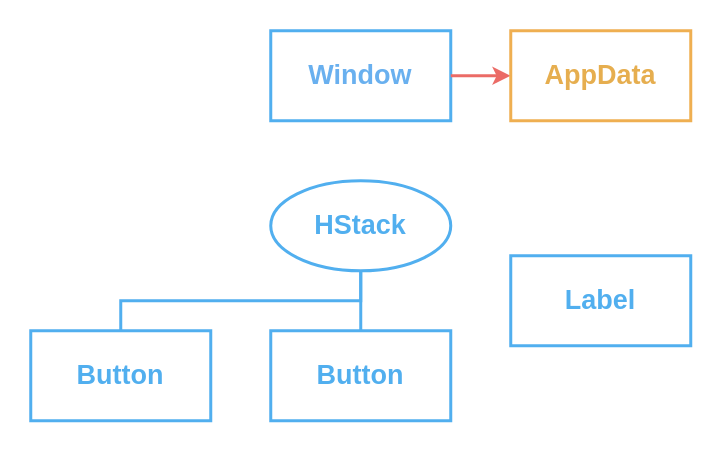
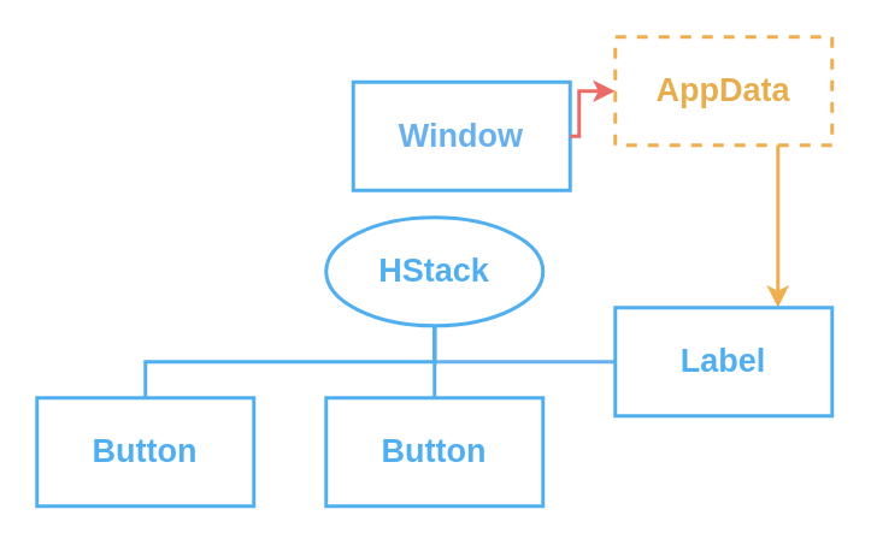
  <mxCell id="0" />
  <mxCell id="1" parent="0" />
- <mxCell id="3" value="&lt;font color=&quot;#69b0ef&quot; style=&quot;font-size: 18px;&quot;&gt;&lt;b&gt;Window&lt;/b&gt;&lt;/font&gt;" style="rounded=0;whiteSpace=wrap;html=1;strokeColor=#51AFEF;strokeWidth=2;fillColor=none;" parent="1" vertex="1"><mxGeometry x="180" y="20" width="120" height="60" as="geometry" /></mxCell>
+ <mxCell id="2" style="edgeStyle=orthogonalEdgeStyle;rounded=0;orthogonalLoop=1;jettySize=auto;html=1;entryX=0.5;entryY=1;entryDx=0;entryDy=0;strokeColor=#69b0ef;strokeWidth=2;endArrow=none;endFill=0;" edge="1" parent="1" source="12" target="8"><mxGeometry relative="1" as="geometry"><Array as="points"><mxPoint x="400" y="200" /><mxPoint x="240" y="200" /></Array></mxGeometry></mxCell>
+ <mxCell id="3" value="&lt;font color=&quot;#69b0ef&quot; style=&quot;font-size: 18px;&quot;&gt;&lt;b&gt;Window&lt;/b&gt;&lt;/font&gt;" style="rounded=0;whiteSpace=wrap;html=1;strokeColor=#51AFEF;strokeWidth=2;fillColor=none;" parent="1" vertex="1"><mxGeometry x="195" y="45" width="120" height="60" as="geometry" /></mxCell>
  <mxCell id="4" value="" style="edgeStyle=orthogonalEdgeStyle;rounded=0;orthogonalLoop=1;jettySize=auto;html=1;strokeColor=#EB6B66;strokeWidth=2;fontColor=#e6ae4f;endArrow=none;endFill=0;startArrow=classic;startFill=1;" edge="1" parent="1" source="6" target="3"><mxGeometry relative="1" as="geometry" /></mxCell>
- <mxCell id="6" value="&lt;font color=&quot;#e6ae4f&quot; style=&quot;font-size: 18px;&quot;&gt;&lt;b&gt;AppData&lt;/b&gt;&lt;/font&gt;" style="rounded=0;whiteSpace=wrap;html=1;strokeColor=#EFAF51;strokeWidth=2;fillColor=none;" parent="1" vertex="1"><mxGeometry x="340" y="20" width="120" height="60" as="geometry" /></mxCell>
+ <mxCell id="5" style="edgeStyle=orthogonalEdgeStyle;rounded=0;orthogonalLoop=1;jettySize=auto;html=1;entryX=0.75;entryY=0;entryDx=0;entryDy=0;strokeColor=#EFAF51;strokeWidth=2;fontColor=#e6ae4f;startArrow=none;startFill=0;endArrow=classic;endFill=1;" edge="1" parent="1" source="6" target="12"><mxGeometry relative="1" as="geometry"><Array as="points"><mxPoint x="430" y="110" /><mxPoint x="430" y="110" /></Array></mxGeometry></mxCell>
+ <mxCell id="6" value="&lt;font color=&quot;#e6ae4f&quot; style=&quot;font-size: 18px;&quot;&gt;&lt;b&gt;AppData&lt;/b&gt;&lt;/font&gt;" style="rounded=0;whiteSpace=wrap;html=1;strokeColor=#EFAF51;strokeWidth=2;fillColor=none;dashed=1;" parent="1" vertex="1"><mxGeometry x="340" y="20" width="120" height="60" as="geometry" /></mxCell>
  <mxCell id="7" value="" style="edgeStyle=orthogonalEdgeStyle;rounded=0;orthogonalLoop=1;jettySize=auto;html=1;strokeColor=#51AFEF;strokeWidth=2;fontColor=#e6ae4f;startArrow=none;startFill=0;endArrow=none;endFill=0;" edge="1" parent="1" source="8" target="11"><mxGeometry relative="1" as="geometry" /></mxCell>
  <mxCell id="8" value="&lt;font color=&quot;#51afef&quot; style=&quot;font-size: 18px;&quot;&gt;&lt;b&gt;HStack&lt;/b&gt;&lt;/font&gt;" style="ellipse;whiteSpace=wrap;html=1;strokeColor=#51AFEF;strokeWidth=2;fillColor=none;" parent="1" vertex="1"><mxGeometry x="180" y="120" width="120" height="60" as="geometry" /></mxCell>
  <mxCell id="9" style="edgeStyle=orthogonalEdgeStyle;rounded=0;orthogonalLoop=1;jettySize=auto;html=1;entryX=0.5;entryY=1;entryDx=0;entryDy=0;strokeWidth=2;fillColor=#f8cecc;strokeColor=#51AFEF;endArrow=none;endFill=0;" edge="1" parent="1" source="10" target="8"><mxGeometry relative="1" as="geometry"><Array as="points"><mxPoint x="80" y="200" /><mxPoint x="240" y="200" /></Array></mxGeometry></mxCell>
  <mxCell id="10" value="&lt;font color=&quot;#51afef&quot; style=&quot;font-size: 18px;&quot;&gt;&lt;b&gt;Button&lt;/b&gt;&lt;/font&gt;" style="rounded=0;whiteSpace=wrap;html=1;strokeColor=#51AFEF;strokeWidth=2;fillColor=none;" parent="1" vertex="1"><mxGeometry x="20" y="220" width="120" height="60" as="geometry" /></mxCell>
  <mxCell id="11" value="&lt;font color=&quot;#51afef&quot; style=&quot;font-size: 18px;&quot;&gt;&lt;b&gt;Button&lt;/b&gt;&lt;/font&gt;" style="rounded=0;whiteSpace=wrap;html=1;strokeWidth=2;strokeColor=#51AFEF;fillColor=none;" parent="1" vertex="1"><mxGeometry x="180" y="220" width="120" height="60" as="geometry" /></mxCell>
  <mxCell id="12" value="&lt;font color=&quot;#51afef&quot; style=&quot;font-size: 18px;&quot;&gt;&lt;b&gt;Label&lt;/b&gt;&lt;/font&gt;" style="rounded=0;whiteSpace=wrap;html=1;strokeWidth=2;strokeColor=#51AFEF;fillColor=none;" vertex="1" parent="1"><mxGeometry x="340" y="170" width="120" height="60" as="geometry" /></mxCell>
